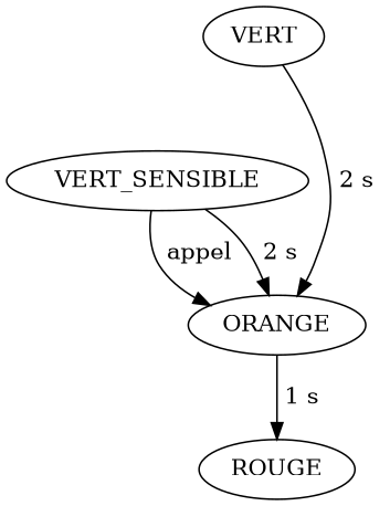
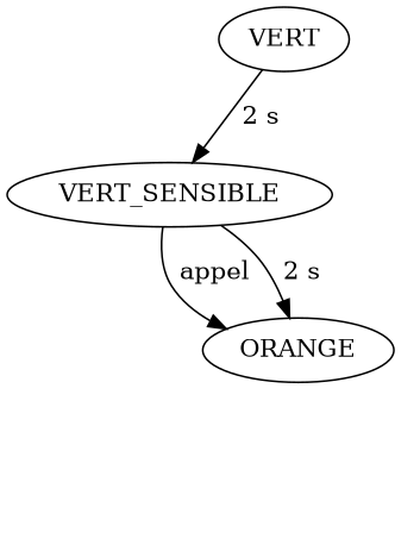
  digraph {
    VERT
    VERT_SENSIBLE
    ORANGE
-   ROUGE
-   VERT -> ORANGE [label=" 2 s "]
+   VERT -> VERT_SENSIBLE [label=" 2 s "]
    VERT_SENSIBLE -> ORANGE [label=" appel "]
    VERT_SENSIBLE -> ORANGE [label=" 2 s "]
-   ORANGE -> ROUGE [label=" 1 s "]
  }
